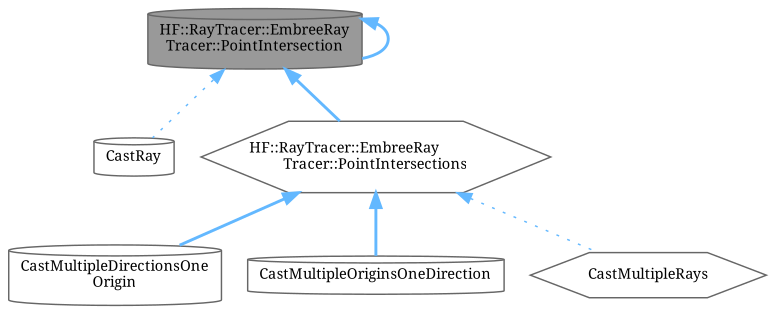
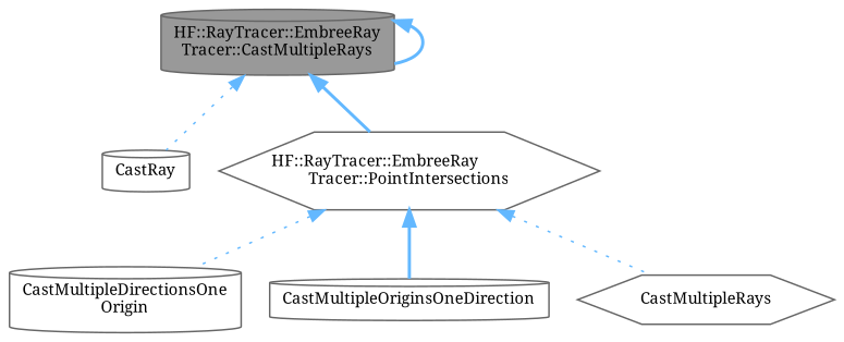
  digraph {
    fontname="Noto Serif"
    rankdir=TB
    node [color=grey40 fillcolor=white fontname="Noto Serif" fontsize=10 shape=cylinder style=filled]
    edge [color=steelblue1 dir=back fontname="Noto Serif" fontsize=10 labelfontname=Helvetica labelfontsize=10 style=bold]
-   n1 [color=gray40 fillcolor=grey60 fontcolor=black height=0.2 label="HF::RayTracer::EmbreeRay\lTracer::PointIntersection" width=0.4]
+   n1 [color=gray40 fillcolor=grey60 fontcolor=black height=0.2 label="HF::RayTracer::EmbreeRay\lTracer::CastMultipleRays" width=0.4]
    n2 [height=0.2 label=CastRay width=0.4]
    n3 [height=0.2 label="HF::RayTracer::EmbreeRay\lTracer::PointIntersections" shape=hexagon width=0.4]
    n4 [height=0.2 label="CastMultipleDirectionsOne\lOrigin" width=0.4]
    n5 [height=0.2 label=CastMultipleOriginsOneDirection width=0.4]
    n6 [height=0.2 label=CastMultipleRays shape=hexagon width=0.4]
    n1 -> n1
    n1 -> n2 [style=dotted]
    n1 -> n3
-   n3 -> n4
+   n3 -> n4 [style=dotted]
    n3 -> n5
    n3 -> n6 [style=dotted]
  }
